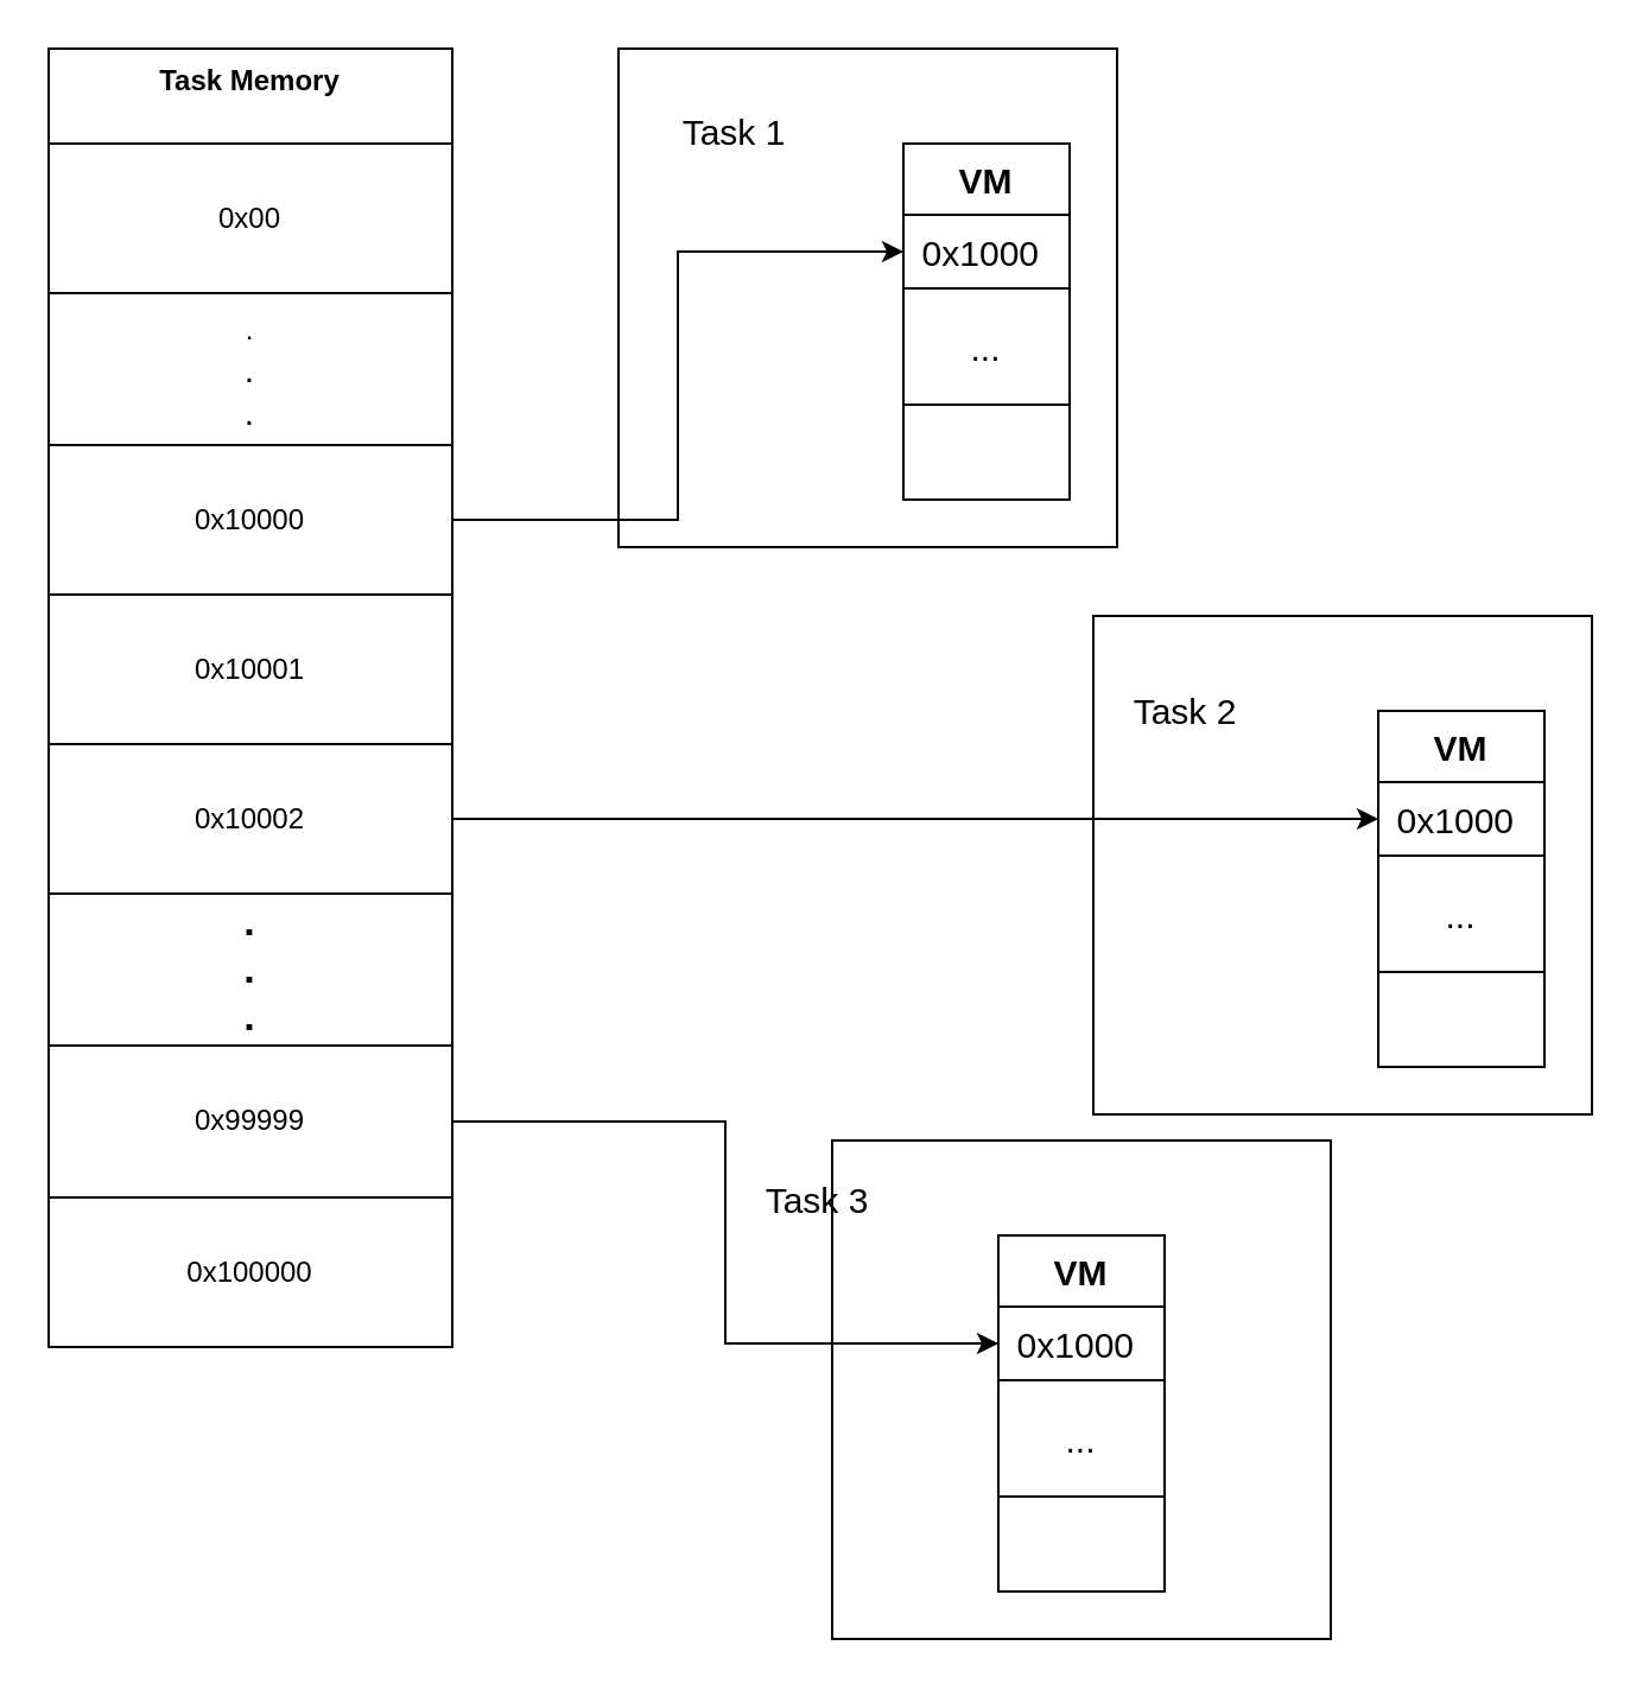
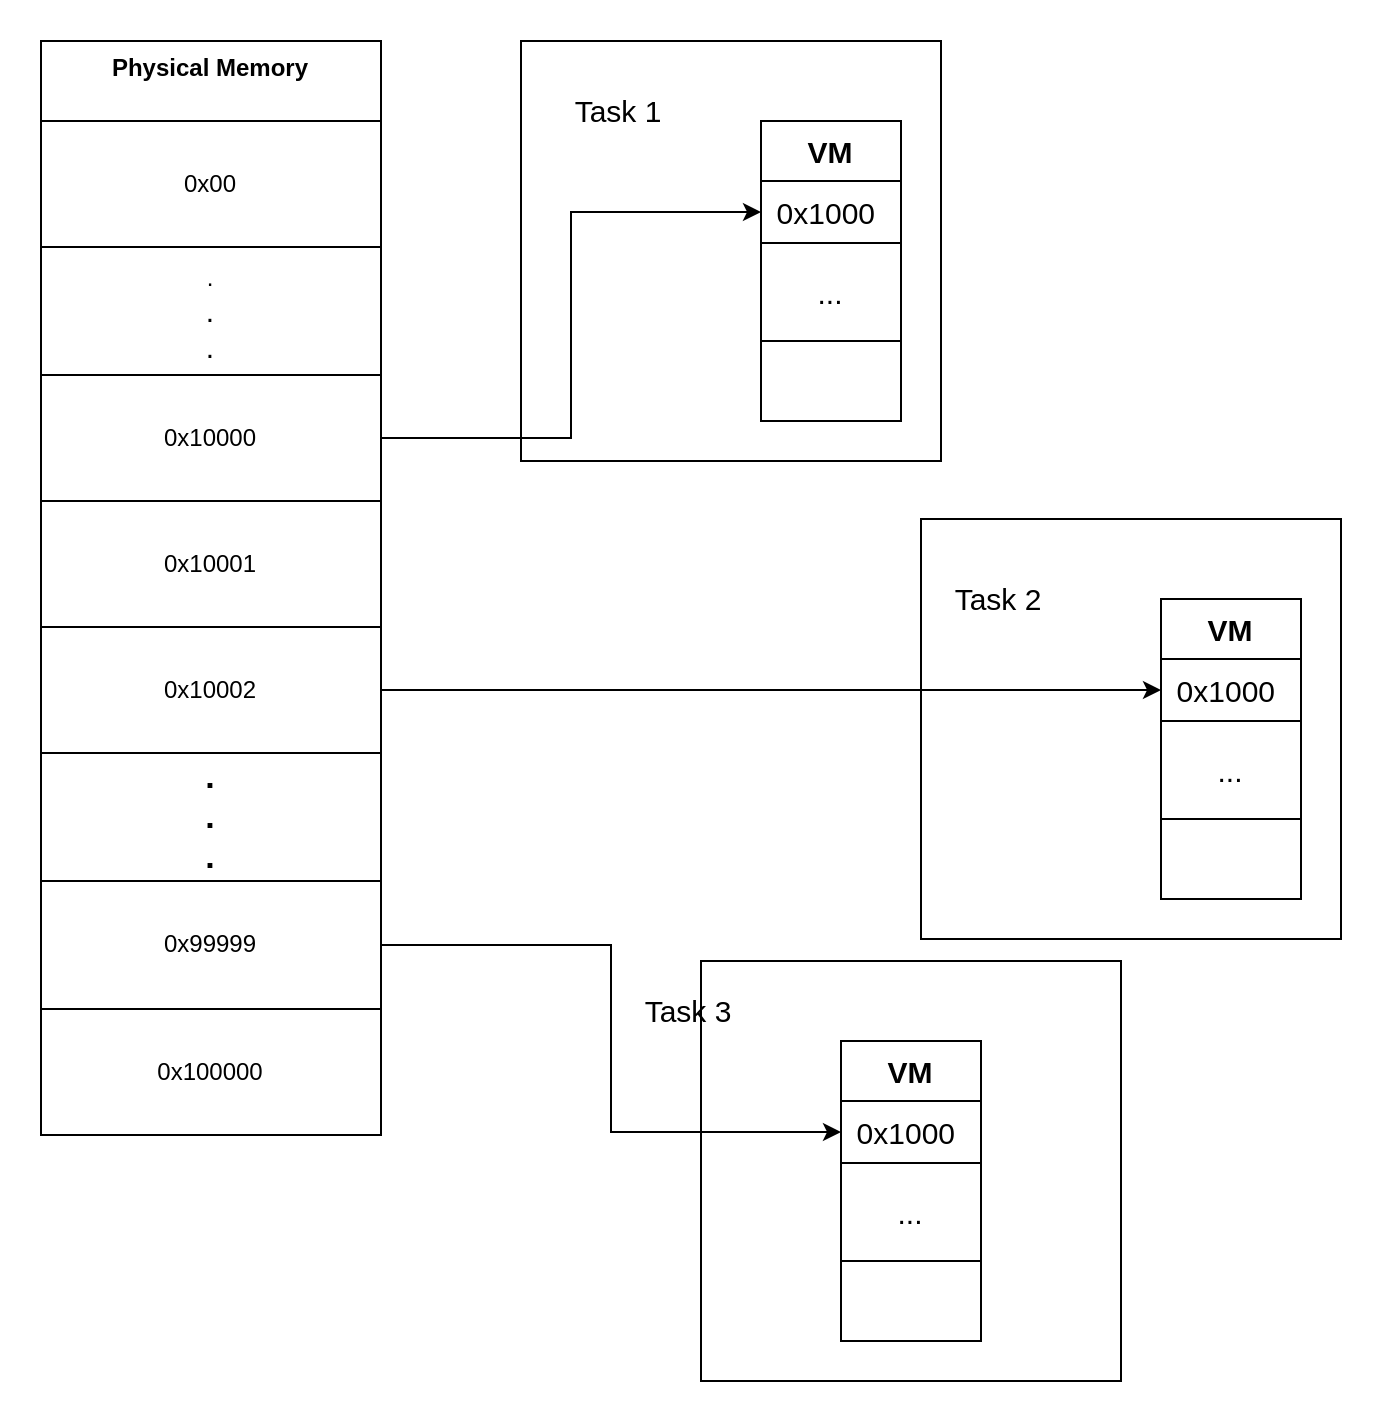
  <mxCell id="0" />
  <mxCell id="1" parent="0" />
  <mxCell id="2" value="" style="whiteSpace=wrap;html=1;aspect=fixed;fontSize=15;" vertex="1" parent="1"><mxGeometry x="260" y="20" width="210" height="210" as="geometry" /></mxCell>
- <mxCell id="3" value="Task Memory&#10;" style="shape=table;startSize=40;container=1;collapsible=0;childLayout=tableLayout;fontStyle=1;align=center;" vertex="1" parent="1"><mxGeometry x="20" y="20" width="170" height="547" as="geometry" /></mxCell>
+ <mxCell id="3" value="Physical Memory&#10;" style="shape=table;startSize=40;container=1;collapsible=0;childLayout=tableLayout;fontStyle=1;align=center;" vertex="1" parent="1"><mxGeometry x="20" y="20" width="170" height="547" as="geometry" /></mxCell>
  <mxCell id="4" value="" style="shape=tableRow;horizontal=0;startSize=0;swimlaneHead=0;swimlaneBody=0;top=0;left=0;bottom=0;right=0;collapsible=0;dropTarget=0;fillColor=none;points=[[0,0.5],[1,0.5]];portConstraint=eastwest;" vertex="1" parent="3"><mxGeometry y="40" width="170" height="63" as="geometry" /></mxCell>
  <mxCell id="5" value="0x00" style="shape=partialRectangle;html=1;whiteSpace=wrap;connectable=0;fillColor=none;top=0;left=0;bottom=0;right=0;overflow=hidden;" vertex="1" parent="4"><mxGeometry width="170" height="63" as="geometry"><mxRectangle width="170" height="63" as="alternateBounds" /></mxGeometry></mxCell>
  <mxCell id="6" style="shape=tableRow;horizontal=0;startSize=0;swimlaneHead=0;swimlaneBody=0;top=0;left=0;bottom=0;right=0;collapsible=0;dropTarget=0;fillColor=none;points=[[0,0.5],[1,0.5]];portConstraint=eastwest;" vertex="1" parent="3"><mxGeometry y="103" width="170" height="64" as="geometry" /></mxCell>
  <mxCell id="7" value=".&lt;font style=&quot;font-size: 15px;&quot;&gt;&lt;br&gt;.&lt;br&gt;.&lt;/font&gt;" style="shape=partialRectangle;html=1;whiteSpace=wrap;connectable=0;fillColor=none;top=0;left=0;bottom=0;right=0;overflow=hidden;" vertex="1" parent="6"><mxGeometry width="170" height="64" as="geometry"><mxRectangle width="170" height="64" as="alternateBounds" /></mxGeometry></mxCell>
  <mxCell id="8" style="shape=tableRow;horizontal=0;startSize=0;swimlaneHead=0;swimlaneBody=0;top=0;left=0;bottom=0;right=0;collapsible=0;dropTarget=0;fillColor=none;points=[[0,0.5],[1,0.5]];portConstraint=eastwest;" vertex="1" parent="3"><mxGeometry y="167" width="170" height="63" as="geometry" /></mxCell>
  <mxCell id="9" value="0x10000" style="shape=partialRectangle;html=1;whiteSpace=wrap;connectable=0;fillColor=none;top=0;left=0;bottom=0;right=0;overflow=hidden;" vertex="1" parent="8"><mxGeometry width="170" height="63" as="geometry"><mxRectangle width="170" height="63" as="alternateBounds" /></mxGeometry></mxCell>
  <mxCell id="10" style="shape=tableRow;horizontal=0;startSize=0;swimlaneHead=0;swimlaneBody=0;top=0;left=0;bottom=0;right=0;collapsible=0;dropTarget=0;fillColor=none;points=[[0,0.5],[1,0.5]];portConstraint=eastwest;" vertex="1" parent="3"><mxGeometry y="230" width="170" height="63" as="geometry" /></mxCell>
  <mxCell id="11" value="0x10001" style="shape=partialRectangle;html=1;whiteSpace=wrap;connectable=0;fillColor=none;top=0;left=0;bottom=0;right=0;overflow=hidden;" vertex="1" parent="10"><mxGeometry width="170" height="63" as="geometry"><mxRectangle width="170" height="63" as="alternateBounds" /></mxGeometry></mxCell>
  <mxCell id="12" value="" style="shape=tableRow;horizontal=0;startSize=0;swimlaneHead=0;swimlaneBody=0;top=0;left=0;bottom=0;right=0;collapsible=0;dropTarget=0;fillColor=none;points=[[0,0.5],[1,0.5]];portConstraint=eastwest;" vertex="1" parent="3"><mxGeometry y="293" width="170" height="63" as="geometry" /></mxCell>
  <mxCell id="13" value="0x10002" style="shape=partialRectangle;html=1;whiteSpace=wrap;connectable=0;fillColor=none;top=0;left=0;bottom=0;right=0;overflow=hidden;" vertex="1" parent="12"><mxGeometry width="170" height="63" as="geometry"><mxRectangle width="170" height="63" as="alternateBounds" /></mxGeometry></mxCell>
  <mxCell id="14" style="shape=tableRow;horizontal=0;startSize=0;swimlaneHead=0;swimlaneBody=0;top=0;left=0;bottom=0;right=0;collapsible=0;dropTarget=0;fillColor=none;points=[[0,0.5],[1,0.5]];portConstraint=eastwest;" vertex="1" parent="3"><mxGeometry y="356" width="170" height="64" as="geometry" /></mxCell>
  <mxCell id="15" value="&lt;font style=&quot;font-size: 17px;&quot;&gt;&lt;b&gt;.&lt;br&gt;.&lt;br&gt;.&lt;/b&gt;&lt;/font&gt;" style="shape=partialRectangle;html=1;whiteSpace=wrap;connectable=0;fillColor=none;top=0;left=0;bottom=0;right=0;overflow=hidden;" vertex="1" parent="14"><mxGeometry width="170" height="64" as="geometry"><mxRectangle width="170" height="64" as="alternateBounds" /></mxGeometry></mxCell>
  <mxCell id="16" style="shape=tableRow;horizontal=0;startSize=0;swimlaneHead=0;swimlaneBody=0;top=0;left=0;bottom=0;right=0;collapsible=0;dropTarget=0;fillColor=none;points=[[0,0.5],[1,0.5]];portConstraint=eastwest;" vertex="1" parent="3"><mxGeometry y="420" width="170" height="64" as="geometry" /></mxCell>
  <mxCell id="17" value="0x99999" style="shape=partialRectangle;html=1;whiteSpace=wrap;connectable=0;fillColor=none;top=0;left=0;bottom=0;right=0;overflow=hidden;" vertex="1" parent="16"><mxGeometry width="170" height="64" as="geometry"><mxRectangle width="170" height="64" as="alternateBounds" /></mxGeometry></mxCell>
  <mxCell id="18" value="" style="shape=tableRow;horizontal=0;startSize=0;swimlaneHead=0;swimlaneBody=0;top=0;left=0;bottom=0;right=0;collapsible=0;dropTarget=0;fillColor=none;points=[[0,0.5],[1,0.5]];portConstraint=eastwest;" vertex="1" parent="3"><mxGeometry y="484" width="170" height="63" as="geometry" /></mxCell>
  <mxCell id="19" value="0x100000" style="shape=partialRectangle;html=1;whiteSpace=wrap;connectable=0;fillColor=none;top=0;left=0;bottom=0;right=0;overflow=hidden;" vertex="1" parent="18"><mxGeometry width="170" height="63" as="geometry"><mxRectangle width="170" height="63" as="alternateBounds" /></mxGeometry></mxCell>
  <mxCell id="20" style="edgeStyle=orthogonalEdgeStyle;rounded=0;orthogonalLoop=1;jettySize=auto;html=1;exitX=1;exitY=0.5;exitDx=0;exitDy=0;fontSize=15;" edge="1" parent="1" source="8" target="22"><mxGeometry relative="1" as="geometry"><mxPoint x="280" y="330" as="targetPoint" /></mxGeometry></mxCell>
  <mxCell id="21" value="VM" style="shape=table;startSize=30;container=1;collapsible=0;childLayout=tableLayout;fontStyle=1;align=center;fontSize=15;" vertex="1" parent="1"><mxGeometry x="380" y="60" width="70" height="150" as="geometry" /></mxCell>
  <mxCell id="22" value="" style="shape=tableRow;horizontal=0;startSize=0;swimlaneHead=0;swimlaneBody=0;top=0;left=0;bottom=0;right=0;collapsible=0;dropTarget=0;fillColor=none;points=[[0,0.5],[1,0.5]];portConstraint=eastwest;fontSize=15;" vertex="1" parent="21"><mxGeometry y="30" width="70" height="31" as="geometry" /></mxCell>
  <mxCell id="23" value="0x1000&amp;nbsp;" style="shape=partialRectangle;html=1;whiteSpace=wrap;connectable=0;fillColor=none;top=0;left=0;bottom=0;right=0;overflow=hidden;fontSize=15;" vertex="1" parent="22"><mxGeometry width="70" height="31" as="geometry"><mxRectangle width="70" height="31" as="alternateBounds" /></mxGeometry></mxCell>
  <mxCell id="24" value="" style="shape=tableRow;horizontal=0;startSize=0;swimlaneHead=0;swimlaneBody=0;top=0;left=0;bottom=0;right=0;collapsible=0;dropTarget=0;fillColor=none;points=[[0,0.5],[1,0.5]];portConstraint=eastwest;fontSize=15;" vertex="1" parent="21"><mxGeometry y="61" width="70" height="49" as="geometry" /></mxCell>
  <mxCell id="25" value="..." style="shape=partialRectangle;html=1;whiteSpace=wrap;connectable=0;fillColor=none;top=0;left=0;bottom=0;right=0;overflow=hidden;fontSize=15;" vertex="1" parent="24"><mxGeometry width="70" height="49" as="geometry"><mxRectangle width="70" height="49" as="alternateBounds" /></mxGeometry></mxCell>
  <mxCell id="26" value="" style="shape=tableRow;horizontal=0;startSize=0;swimlaneHead=0;swimlaneBody=0;top=0;left=0;bottom=0;right=0;collapsible=0;dropTarget=0;fillColor=none;points=[[0,0.5],[1,0.5]];portConstraint=eastwest;fontSize=15;" vertex="1" parent="21"><mxGeometry y="110" width="70" height="40" as="geometry" /></mxCell>
  <mxCell id="27" value="" style="shape=partialRectangle;html=1;whiteSpace=wrap;connectable=0;fillColor=none;top=0;left=0;bottom=0;right=0;overflow=hidden;fontSize=15;" vertex="1" parent="26"><mxGeometry width="70" height="40" as="geometry"><mxRectangle width="70" height="40" as="alternateBounds" /></mxGeometry></mxCell>
  <mxCell id="28" value="Task 1" style="text;html=1;strokeColor=none;fillColor=none;align=center;verticalAlign=middle;whiteSpace=wrap;rounded=0;fontSize=15;" vertex="1" parent="1"><mxGeometry x="279" y="40" width="60" height="30" as="geometry" /></mxCell>
  <mxCell id="29" value="" style="whiteSpace=wrap;html=1;aspect=fixed;fontSize=15;" vertex="1" parent="1"><mxGeometry x="460" y="259" width="210" height="210" as="geometry" /></mxCell>
  <mxCell id="30" value="VM" style="shape=table;startSize=30;container=1;collapsible=0;childLayout=tableLayout;fontStyle=1;align=center;fontSize=15;" vertex="1" parent="1"><mxGeometry x="580" y="299" width="70" height="150" as="geometry" /></mxCell>
  <mxCell id="31" value="" style="shape=tableRow;horizontal=0;startSize=0;swimlaneHead=0;swimlaneBody=0;top=0;left=0;bottom=0;right=0;collapsible=0;dropTarget=0;fillColor=none;points=[[0,0.5],[1,0.5]];portConstraint=eastwest;fontSize=15;" vertex="1" parent="30"><mxGeometry y="30" width="70" height="31" as="geometry" /></mxCell>
  <mxCell id="32" value="0x1000&amp;nbsp;" style="shape=partialRectangle;html=1;whiteSpace=wrap;connectable=0;fillColor=none;top=0;left=0;bottom=0;right=0;overflow=hidden;fontSize=15;" vertex="1" parent="31"><mxGeometry width="70" height="31" as="geometry"><mxRectangle width="70" height="31" as="alternateBounds" /></mxGeometry></mxCell>
  <mxCell id="33" value="" style="shape=tableRow;horizontal=0;startSize=0;swimlaneHead=0;swimlaneBody=0;top=0;left=0;bottom=0;right=0;collapsible=0;dropTarget=0;fillColor=none;points=[[0,0.5],[1,0.5]];portConstraint=eastwest;fontSize=15;" vertex="1" parent="30"><mxGeometry y="61" width="70" height="49" as="geometry" /></mxCell>
  <mxCell id="34" value="..." style="shape=partialRectangle;html=1;whiteSpace=wrap;connectable=0;fillColor=none;top=0;left=0;bottom=0;right=0;overflow=hidden;fontSize=15;" vertex="1" parent="33"><mxGeometry width="70" height="49" as="geometry"><mxRectangle width="70" height="49" as="alternateBounds" /></mxGeometry></mxCell>
  <mxCell id="35" value="" style="shape=tableRow;horizontal=0;startSize=0;swimlaneHead=0;swimlaneBody=0;top=0;left=0;bottom=0;right=0;collapsible=0;dropTarget=0;fillColor=none;points=[[0,0.5],[1,0.5]];portConstraint=eastwest;fontSize=15;" vertex="1" parent="30"><mxGeometry y="110" width="70" height="40" as="geometry" /></mxCell>
  <mxCell id="36" value="" style="shape=partialRectangle;html=1;whiteSpace=wrap;connectable=0;fillColor=none;top=0;left=0;bottom=0;right=0;overflow=hidden;fontSize=15;" vertex="1" parent="35"><mxGeometry width="70" height="40" as="geometry"><mxRectangle width="70" height="40" as="alternateBounds" /></mxGeometry></mxCell>
  <mxCell id="37" value="Task 2" style="text;html=1;strokeColor=none;fillColor=none;align=center;verticalAlign=middle;whiteSpace=wrap;rounded=0;fontSize=15;" vertex="1" parent="1"><mxGeometry x="469" y="284" width="60" height="30" as="geometry" /></mxCell>
  <mxCell id="38" style="edgeStyle=orthogonalEdgeStyle;rounded=0;orthogonalLoop=1;jettySize=auto;html=1;exitX=1;exitY=0.5;exitDx=0;exitDy=0;entryX=0;entryY=0.5;entryDx=0;entryDy=0;fontSize=15;" edge="1" parent="1" source="12" target="31"><mxGeometry relative="1" as="geometry" /></mxCell>
  <mxCell id="39" value="" style="whiteSpace=wrap;html=1;aspect=fixed;fontSize=15;" vertex="1" parent="1"><mxGeometry x="350" y="480" width="210" height="210" as="geometry" /></mxCell>
  <mxCell id="40" value="VM" style="shape=table;startSize=30;container=1;collapsible=0;childLayout=tableLayout;fontStyle=1;align=center;fontSize=15;" vertex="1" parent="1"><mxGeometry x="420" y="520" width="70" height="150" as="geometry" /></mxCell>
  <mxCell id="41" value="" style="shape=tableRow;horizontal=0;startSize=0;swimlaneHead=0;swimlaneBody=0;top=0;left=0;bottom=0;right=0;collapsible=0;dropTarget=0;fillColor=none;points=[[0,0.5],[1,0.5]];portConstraint=eastwest;fontSize=15;" vertex="1" parent="40"><mxGeometry y="30" width="70" height="31" as="geometry" /></mxCell>
  <mxCell id="42" value="0x1000&amp;nbsp;" style="shape=partialRectangle;html=1;whiteSpace=wrap;connectable=0;fillColor=none;top=0;left=0;bottom=0;right=0;overflow=hidden;fontSize=15;" vertex="1" parent="41"><mxGeometry width="70" height="31" as="geometry"><mxRectangle width="70" height="31" as="alternateBounds" /></mxGeometry></mxCell>
  <mxCell id="43" value="" style="shape=tableRow;horizontal=0;startSize=0;swimlaneHead=0;swimlaneBody=0;top=0;left=0;bottom=0;right=0;collapsible=0;dropTarget=0;fillColor=none;points=[[0,0.5],[1,0.5]];portConstraint=eastwest;fontSize=15;" vertex="1" parent="40"><mxGeometry y="61" width="70" height="49" as="geometry" /></mxCell>
  <mxCell id="44" value="..." style="shape=partialRectangle;html=1;whiteSpace=wrap;connectable=0;fillColor=none;top=0;left=0;bottom=0;right=0;overflow=hidden;fontSize=15;" vertex="1" parent="43"><mxGeometry width="70" height="49" as="geometry"><mxRectangle width="70" height="49" as="alternateBounds" /></mxGeometry></mxCell>
  <mxCell id="45" value="" style="shape=tableRow;horizontal=0;startSize=0;swimlaneHead=0;swimlaneBody=0;top=0;left=0;bottom=0;right=0;collapsible=0;dropTarget=0;fillColor=none;points=[[0,0.5],[1,0.5]];portConstraint=eastwest;fontSize=15;" vertex="1" parent="40"><mxGeometry y="110" width="70" height="40" as="geometry" /></mxCell>
  <mxCell id="46" value="" style="shape=partialRectangle;html=1;whiteSpace=wrap;connectable=0;fillColor=none;top=0;left=0;bottom=0;right=0;overflow=hidden;fontSize=15;" vertex="1" parent="45"><mxGeometry width="70" height="40" as="geometry"><mxRectangle width="70" height="40" as="alternateBounds" /></mxGeometry></mxCell>
  <mxCell id="47" value="Task 3" style="text;html=1;strokeColor=none;fillColor=none;align=center;verticalAlign=middle;whiteSpace=wrap;rounded=0;fontSize=15;" vertex="1" parent="1"><mxGeometry x="314" y="490" width="60" height="30" as="geometry" /></mxCell>
  <mxCell id="48" style="edgeStyle=orthogonalEdgeStyle;rounded=0;orthogonalLoop=1;jettySize=auto;html=1;exitX=1;exitY=0.5;exitDx=0;exitDy=0;entryX=0;entryY=0.5;entryDx=0;entryDy=0;fontSize=15;" edge="1" parent="1" source="16" target="41"><mxGeometry relative="1" as="geometry" /></mxCell>
